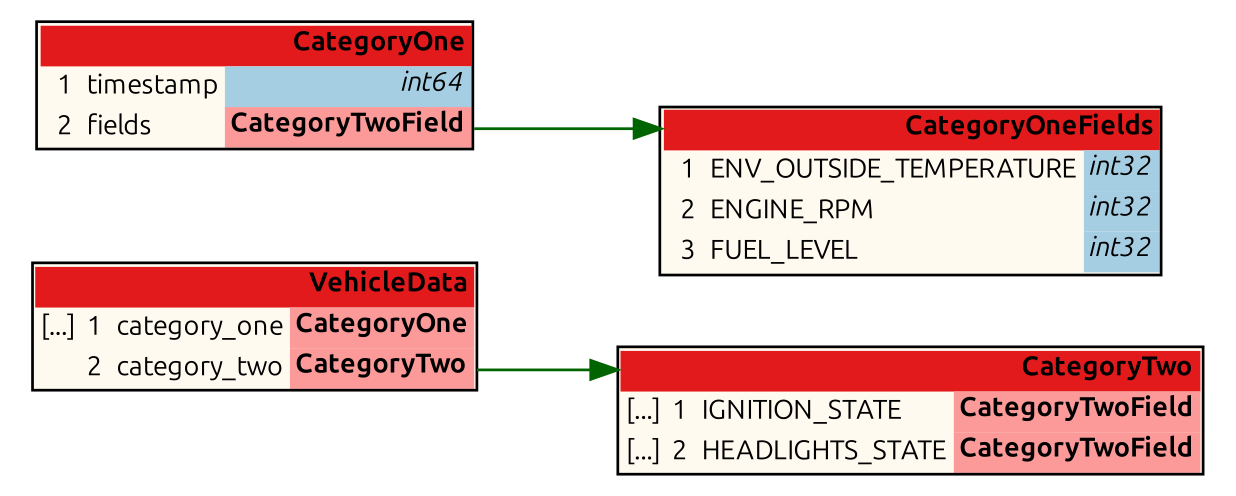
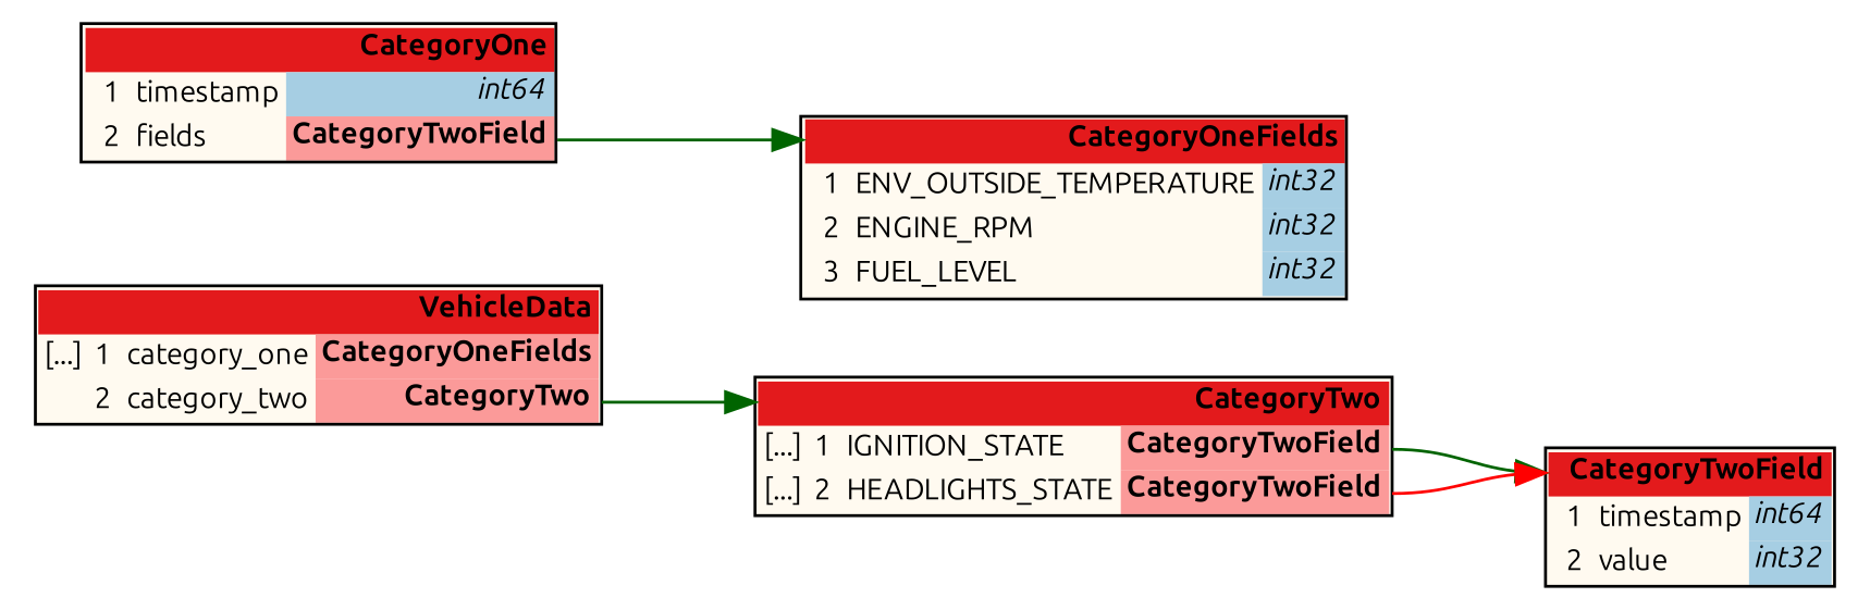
  digraph {
    rankdir=LR
    node [fontname=Ubuntu fontsize=10 shape=plaintext]
    edge [color=darkgreen headport=header]
-   n2 [label=<<TABLE BORDER="1" CELLBORDER="0" CELLSPACING="0" BGCOLOR="#fffaf0"><TR><TD COLSPAN="4" PORT="header" BGCOLOR="#e31a1c" ALIGN="right"><b>VehicleData</b></TD></TR><TR><TD ALIGN="right">[...]</TD><TD ALIGN="right">1</TD><TD ALIGN="left">category_one</TD><TD BGCOLOR="#fb9a99" PORT="pocategory_one" ALIGN="right"><b>CategoryOne</b></TD></TR><TR><TD ALIGN="right"></TD><TD ALIGN="right">2</TD><TD ALIGN="left">category_two</TD><TD BGCOLOR="#fb9a99" PORT="pocategory_two" ALIGN="right"><b>CategoryTwo</b></TD></TR></TABLE>>]
+   n1 [label=<<TABLE BORDER="1" CELLBORDER="0" CELLSPACING="0" BGCOLOR="#fffaf0"><TR><TD COLSPAN="4" PORT="header" BGCOLOR="#e31a1c" ALIGN="right"><b>CategoryTwoField</b></TD></TR><TR><TD ALIGN="right"></TD><TD ALIGN="right">1</TD><TD ALIGN="left">timestamp</TD><TD BGCOLOR="#a6cee3" PORT="potimestamp" ALIGN="right" TITLE="int64"><i>int64</i></TD></TR><TR><TD ALIGN="right"></TD><TD ALIGN="right">2</TD><TD ALIGN="left">value</TD><TD BGCOLOR="#a6cee3" PORT="povalue" ALIGN="right" TITLE="int32"><i>int32</i></TD></TR></TABLE>>]
+   n2 [label=<<TABLE BORDER="1" CELLBORDER="0" CELLSPACING="0" BGCOLOR="#fffaf0"><TR><TD COLSPAN="4" PORT="header" BGCOLOR="#e31a1c" ALIGN="right"><b>VehicleData</b></TD></TR><TR><TD ALIGN="right">[...]</TD><TD ALIGN="right">1</TD><TD ALIGN="left">category_one</TD><TD BGCOLOR="#fb9a99" PORT="pocategory_one" ALIGN="right"><b>CategoryOneFields</b></TD></TR><TR><TD ALIGN="right"></TD><TD ALIGN="right">2</TD><TD ALIGN="left">category_two</TD><TD BGCOLOR="#fb9a99" PORT="pocategory_two" ALIGN="right"><b>CategoryTwo</b></TD></TR></TABLE>>]
    n3 [label=<<TABLE BORDER="1" CELLBORDER="0" CELLSPACING="0" BGCOLOR="#fffaf0"><TR><TD COLSPAN="4" PORT="header" BGCOLOR="#e31a1c" ALIGN="right"><b>CategoryTwo</b></TD></TR><TR><TD ALIGN="right">[...]</TD><TD ALIGN="right">1</TD><TD ALIGN="left">IGNITION_STATE</TD><TD BGCOLOR="#fb9a99" PORT="poIGNITION_STATE" ALIGN="right"><b>CategoryTwoField</b></TD></TR><TR><TD ALIGN="right">[...]</TD><TD ALIGN="right">2</TD><TD ALIGN="left">HEADLIGHTS_STATE</TD><TD BGCOLOR="#fb9a99" PORT="poHEADLIGHTS_STATE" ALIGN="right"><b>CategoryTwoField</b></TD></TR></TABLE>>]
    n4 [label=<<TABLE BORDER="1" CELLBORDER="0" CELLSPACING="0" BGCOLOR="#fffaf0"><TR><TD COLSPAN="4" PORT="header" BGCOLOR="#e31a1c" ALIGN="right"><b>CategoryOne</b></TD></TR><TR><TD ALIGN="right"></TD><TD ALIGN="right">1</TD><TD ALIGN="left">timestamp</TD><TD BGCOLOR="#a6cee3" PORT="potimestamp" ALIGN="right" TITLE="int64"><i>int64</i></TD></TR><TR><TD ALIGN="right"></TD><TD ALIGN="right">2</TD><TD ALIGN="left">fields</TD><TD BGCOLOR="#fb9a99" PORT="pofields" ALIGN="right"><b>CategoryTwoField</b></TD></TR></TABLE>>]
    n5 [label=<<TABLE BORDER="1" CELLBORDER="0" CELLSPACING="0" BGCOLOR="#fffaf0"><TR><TD COLSPAN="4" PORT="header" BGCOLOR="#e31a1c" ALIGN="right"><b>CategoryOneFields</b></TD></TR><TR><TD ALIGN="right"></TD><TD ALIGN="right">1</TD><TD ALIGN="left">ENV_OUTSIDE_TEMPERATURE</TD><TD BGCOLOR="#a6cee3" PORT="poENV_OUTSIDE_TEMPERATURE" ALIGN="right" TITLE="int32"><i>int32</i></TD></TR><TR><TD ALIGN="right"></TD><TD ALIGN="right">2</TD><TD ALIGN="left">ENGINE_RPM</TD><TD BGCOLOR="#a6cee3" PORT="poENGINE_RPM" ALIGN="right" TITLE="int32"><i>int32</i></TD></TR><TR><TD ALIGN="right"></TD><TD ALIGN="right">3</TD><TD ALIGN="left">FUEL_LEVEL</TD><TD BGCOLOR="#a6cee3" PORT="poFUEL_LEVEL" ALIGN="right" TITLE="int32"><i>int32</i></TD></TR></TABLE>>]
    n2 -> n3 [tailport="pocategory_two:e"]
+   n3 -> n1 [tailport="poIGNITION_STATE:e"]
+   n3 -> n1 [color=red tailport="poHEADLIGHTS_STATE:e"]
    n4 -> n5 [tailport="pofields:e"]
  }
